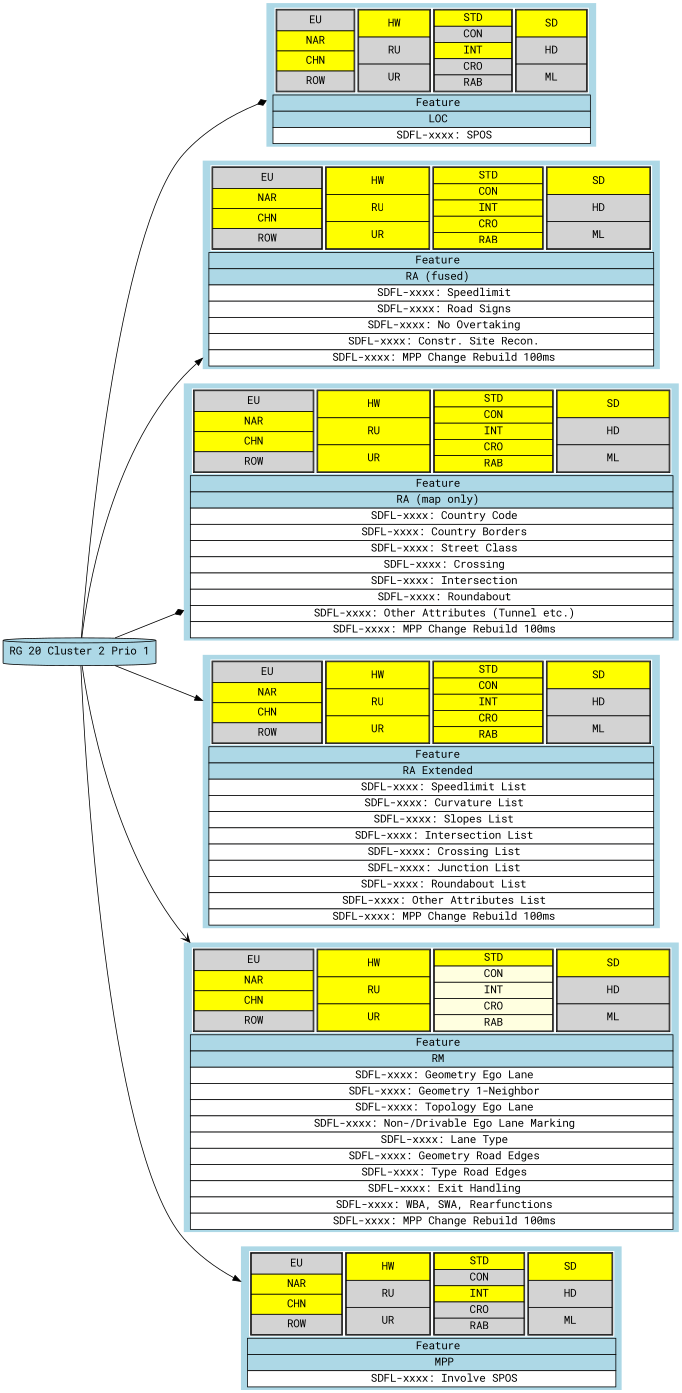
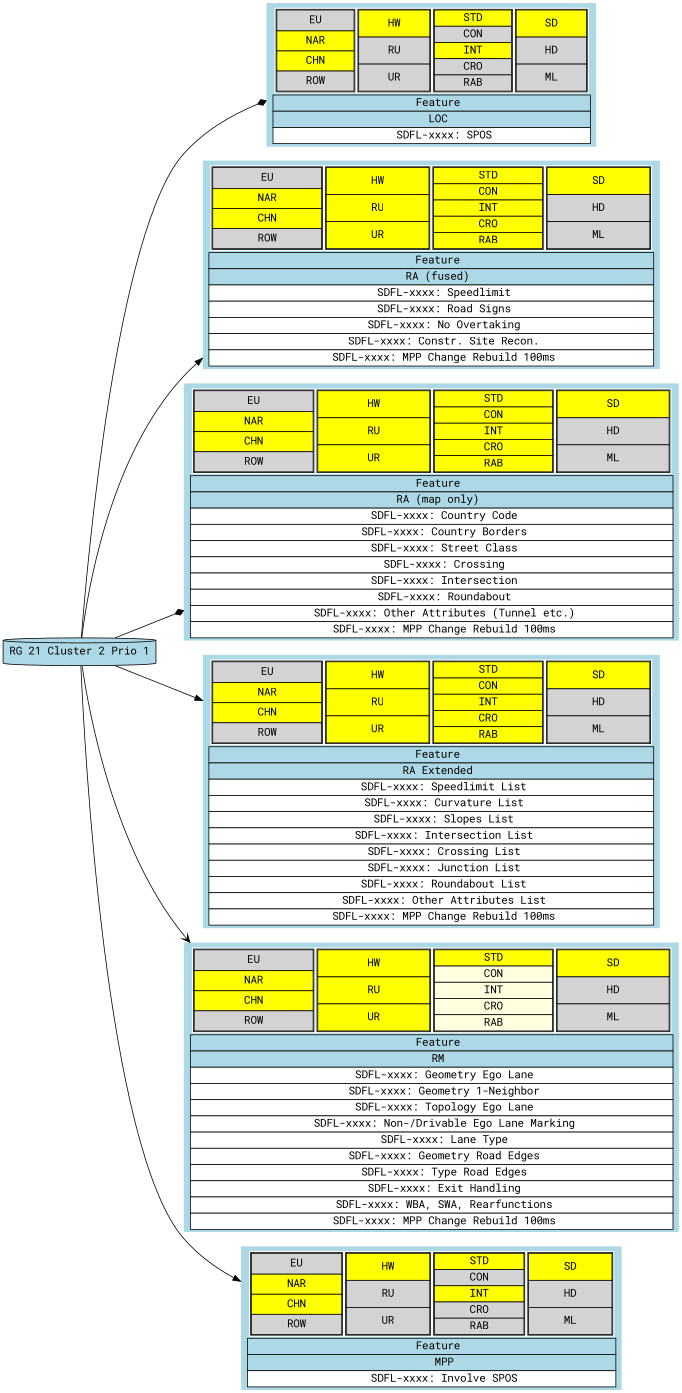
  digraph {
    color=lightgrey
    rankdir=LR
    style=filled
    fontname="Roboto Mono"
    node [fillcolor=lightblue shape=none style=filled fontname="Roboto Mono"]
    edge [arrowhead=normal fontname="Roboto Mono"]
    n1 [label=<<table border="0" cellspacing="0">               <tr><td><table border="0" cellspacing="0">                 <tr>                   <td port="market" border="0" bgcolor="white">                   <table border="1" cellspacing="0">                     <tr><td bgcolor="lightgrey">EU</td></tr>                     <tr><td bgcolor="yellow">NAR</td></tr>                     <tr><td bgcolor="yellow">CHN</td></tr>                     <tr><td bgcolor="lightgrey">ROW</td></tr>                   </table></td>                   <td port="scenario" border="0" bgcolor="white">                   <table border="1" cellspacing="0">                     <tr><td bgcolor="yellow">HW</td></tr>                     <tr><td bgcolor="lightgrey">RU</td></tr>                     <tr><td bgcolor="lightgrey">UR</td></tr>                   </table></td>                   <td port="subscenario" border="0" bgcolor="white">                   <table border="1" cellspacing="0">                     <tr><td bgcolor="yellow">STD</td></tr>                     <tr><td bgcolor="lightgrey">CON</td></tr>                     <tr><td bgcolor="yellow">INT</td></tr>                     <tr><td bgcolor="lightgrey">CRO</td></tr>                     <tr><td bgcolor="lightgrey">RAB</td></tr>                   </table></td>                   <td port="resolution" border="0" bgcolor="white">                   <table border="1" cellspacing="0">                     <tr><td bgcolor="yellow">SD</td></tr>                     <tr><td bgcolor="lightgrey">HD</td></tr>                     <tr><td bgcolor="lightgrey">ML</td></tr>                   </table></td>                 </tr>               </table></td></tr>               <tr>                 <td port="stereotype" border="1" bgcolor="lightblue">                   Feature                 </td>               </tr>               <tr>                 <td port="plugin" border="1" bgcolor="lightblue">                   LOC                 </td>               </tr>               <tr><td port="SDFL-xxxxx" border="1" bgcolor="white">                   SDFL-xxxx: SPOS               </td></tr>       </table>>]
    n2 [label=<<table border="0" cellspacing="0">               <tr><td><table border="0" cellspacing="0">                 <tr>                   <td port="market" border="0" bgcolor="white">                   <table border="1" cellspacing="0">                     <tr><td bgcolor="lightgrey">EU</td></tr>                     <tr><td bgcolor="yellow">NAR</td></tr>                     <tr><td bgcolor="yellow">CHN</td></tr>                     <tr><td bgcolor="lightgrey">ROW</td></tr>                   </table></td>                   <td port="scenario" border="0" bgcolor="white">                   <table border="1" cellspacing="0">                     <tr><td bgcolor="yellow">HW</td></tr>                     <tr><td bgcolor="yellow">RU</td></tr>                     <tr><td bgcolor="yellow">UR</td></tr>                   </table></td>                   <td port="subscenario" border="0" bgcolor="white">                   <table border="1" cellspacing="0">                     <tr><td bgcolor="yellow">STD</td></tr>                     <tr><td bgcolor="yellow">CON</td></tr>                     <tr><td bgcolor="yellow">INT</td></tr>                     <tr><td bgcolor="yellow">CRO</td></tr>                     <tr><td bgcolor="yellow">RAB</td></tr>                   </table></td>                   <td port="resolution" border="0" bgcolor="white">                   <table border="1" cellspacing="0">                     <tr><td bgcolor="yellow">SD</td></tr>                     <tr><td bgcolor="lightgrey">HD</td></tr>                     <tr><td bgcolor="lightgrey">ML</td></tr>                   </table></td>                 </tr>               </table></td></tr>               <tr>                 <td port="stereotype" border="1" bgcolor="lightblue">                   Feature                 </td>               </tr>               <tr>                 <td port="plugin" border="1" bgcolor="lightblue">                   RA (fused)                 </td>               </tr>               <tr><td port="SDFL-xxxxx" border="1" bgcolor="white">                   SDFL-xxxx: Speedlimit               </td></tr>               <tr><td port="SDFL-xxxxx" border="1" bgcolor="white">                   SDFL-xxxx: Road Signs               </td></tr>               <tr><td port="SDFL-xxxxx" border="1" bgcolor="white">                   SDFL-xxxx: No Overtaking               </td></tr>               <tr><td port="SDFL-xxxxx" border="1" bgcolor="white">                   SDFL-xxxx: Constr. Site Recon.               </td></tr>               <tr><td port="SDFL-xxxxx" border="1" bgcolor="white">                   SDFL-xxxx: MPP Change Rebuild 100ms               </td></tr>       </table>>]
    n3 [label=<<table border="0" cellspacing="0">               <tr><td><table border="0" cellspacing="0">                 <tr>                   <td port="market" border="0" bgcolor="white">                   <table border="1" cellspacing="0">                     <tr><td bgcolor="lightgrey">EU</td></tr>                     <tr><td bgcolor="yellow">NAR</td></tr>                     <tr><td bgcolor="yellow">CHN</td></tr>                     <tr><td bgcolor="lightgrey">ROW</td></tr>                   </table></td>                   <td port="scenario" border="0" bgcolor="white">                   <table border="1" cellspacing="0">                     <tr><td bgcolor="yellow">HW</td></tr>                     <tr><td bgcolor="yellow">RU</td></tr>                     <tr><td bgcolor="yellow">UR</td></tr>                   </table></td>                   <td port="subscenario" border="0" bgcolor="white">                   <table border="1" cellspacing="0">                     <tr><td bgcolor="yellow">STD</td></tr>                     <tr><td bgcolor="yellow">CON</td></tr>                     <tr><td bgcolor="yellow">INT</td></tr>                     <tr><td bgcolor="yellow">CRO</td></tr>                     <tr><td bgcolor="yellow">RAB</td></tr>                   </table></td>                   <td port="resolution" border="0" bgcolor="white">                   <table border="1" cellspacing="0">                     <tr><td bgcolor="yellow">SD</td></tr>                     <tr><td bgcolor="lightgrey">HD</td></tr>                     <tr><td bgcolor="lightgrey">ML</td></tr>                   </table></td>                 </tr>               </table></td></tr>               <tr>                 <td port="stereotype" border="1" bgcolor="lightblue">                   Feature                 </td>               </tr>               <tr>                 <td port="plugin" border="1" bgcolor="lightblue">                   RA (map only)                 </td>               </tr>               <tr><td port="SDFL-xxxxx" border="1" bgcolor="white">                   SDFL-xxxx: Country Code               </td></tr>               <tr><td port="SDFL-xxxxx" border="1" bgcolor="white">                   SDFL-xxxx: Country Borders               </td></tr>               <tr><td port="SDFL-xxxxx" border="1" bgcolor="white">                   SDFL-xxxx: Street Class               </td></tr>               <tr><td port="SDFL-xxxxx" border="1" bgcolor="white">                   SDFL-xxxx: Crossing               </td></tr>               <tr><td port="SDFL-xxxxx" border="1" bgcolor="white">                   SDFL-xxxx: Intersection               </td></tr>               <tr><td port="SDFL-xxxxx" border="1" bgcolor="white">                   SDFL-xxxx: Roundabout               </td></tr>               <tr><td port="SDFL-xxxxx" border="1" bgcolor="white">                   SDFL-xxxx: Other Attributes (Tunnel etc.)               </td></tr>               <tr><td port="SDFL-xxxxx" border="1" bgcolor="white">                   SDFL-xxxx: MPP Change Rebuild 100ms               </td></tr>       </table>>]
    n4 [label=<<table border="0" cellspacing="0">               <tr><td><table border="0" cellspacing="0">                 <tr>                   <td port="market" border="0" bgcolor="white">                   <table border="1" cellspacing="0">                     <tr><td bgcolor="lightgrey">EU</td></tr>                     <tr><td bgcolor="yellow">NAR</td></tr>                     <tr><td bgcolor="yellow">CHN</td></tr>                     <tr><td bgcolor="lightgrey">ROW</td></tr>                   </table></td>                   <td port="scenario" border="0" bgcolor="white">                   <table border="1" cellspacing="0">                     <tr><td bgcolor="yellow">HW</td></tr>                     <tr><td bgcolor="yellow">RU</td></tr>                     <tr><td bgcolor="yellow">UR</td></tr>                   </table></td>                   <td port="subscenario" border="0" bgcolor="white">                   <table border="1" cellspacing="0">                     <tr><td bgcolor="yellow">STD</td></tr>                     <tr><td bgcolor="yellow">CON</td></tr>                     <tr><td bgcolor="yellow">INT</td></tr>                     <tr><td bgcolor="yellow">CRO</td></tr>                     <tr><td bgcolor="yellow">RAB</td></tr>                   </table></td>                   <td port="resolution" border="0" bgcolor="white">                   <table border="1" cellspacing="0">                     <tr><td bgcolor="yellow">SD</td></tr>                     <tr><td bgcolor="lightgrey">HD</td></tr>                     <tr><td bgcolor="lightgrey">ML</td></tr>                   </table></td>                 </tr>               </table></td></tr>               <tr>                 <td port="stereotype" border="1" bgcolor="lightblue">                   Feature                 </td>               </tr>               <tr>                 <td port="plugin" border="1" bgcolor="lightblue">                   RA Extended                 </td>               </tr>               <tr><td port="SDFL-xxxxx" border="1" bgcolor="white">                   SDFL-xxxx: Speedlimit List               </td></tr>               <tr><td port="SDFL-xxxxx" border="1" bgcolor="white">                   SDFL-xxxx: Curvature List               </td></tr>               <tr><td port="SDFL-xxxxx" border="1" bgcolor="white">                   SDFL-xxxx: Slopes List               </td></tr>               <tr><td port="SDFL-xxxxx" border="1" bgcolor="white">                   SDFL-xxxx: Intersection List               </td></tr>               <tr><td port="SDFL-xxxxx" border="1" bgcolor="white">                   SDFL-xxxx: Crossing List               </td></tr>               <tr><td port="SDFL-xxxxx" border="1" bgcolor="white">                   SDFL-xxxx: Junction List               </td></tr>               <tr><td port="SDFL-xxxxx" border="1" bgcolor="white">                   SDFL-xxxx: Roundabout List               </td></tr>               <tr><td port="SDFL-xxxxx" border="1" bgcolor="white">                   SDFL-xxxx: Other Attributes List               </td></tr>               <tr><td port="SDFL-xxxxx" border="1" bgcolor="white">                   SDFL-xxxx: MPP Change Rebuild 100ms               </td></tr>       </table>>]
    n5 [label=<<table border="0" cellspacing="0">               <tr><td><table border="0" cellspacing="0">                 <tr>                   <td port="market" border="0" bgcolor="white">                   <table border="1" cellspacing="0">                     <tr><td bgcolor="lightgrey">EU</td></tr>                     <tr><td bgcolor="yellow">NAR</td></tr>                     <tr><td bgcolor="yellow">CHN</td></tr>                     <tr><td bgcolor="lightgrey">ROW</td></tr>                   </table></td>                   <td port="scenario" border="0" bgcolor="white">                   <table border="1" cellspacing="0">                     <tr><td bgcolor="yellow">HW</td></tr>                     <tr><td bgcolor="yellow">RU</td></tr>                     <tr><td bgcolor="yellow">UR</td></tr>                   </table></td>                   <td port="subscenario" border="0" bgcolor="white">                   <table border="1" cellspacing="0">                     <tr><td bgcolor="yellow">STD</td></tr>                     <tr><td bgcolor="lightyellow">CON</td></tr>                     <tr><td bgcolor="lightyellow">INT</td></tr>                     <tr><td bgcolor="lightyellow">CRO</td></tr>                     <tr><td bgcolor="lightyellow">RAB</td></tr>                   </table></td>                   <td port="resolution" border="0" bgcolor="white">                   <table border="1" cellspacing="0">                     <tr><td bgcolor="yellow">SD</td></tr>                     <tr><td bgcolor="lightgrey">HD</td></tr>                     <tr><td bgcolor="lightgrey">ML</td></tr>                   </table></td>                 </tr>               </table></td></tr>               <tr>                 <td port="stereotype" border="1" bgcolor="lightblue">                   Feature                 </td>               </tr>               <tr>                 <td port="plugin" border="1" bgcolor="lightblue">                   RM                 </td>               </tr>               <tr><td port="SDFL-xxxxx" border="1" bgcolor="white">                   SDFL-xxxx: Geometry Ego Lane               </td></tr>               <tr><td port="SDFL-xxxxx" border="1" bgcolor="white">                   SDFL-xxxx: Geometry 1-Neighbor               </td></tr>               <tr><td port="SDFL-xxxxx" border="1" bgcolor="white">                   SDFL-xxxx: Topology Ego Lane               </td></tr>               <tr><td port="SDFL-xxxxx" border="1" bgcolor="white">                   SDFL-xxxx: Non-/Drivable Ego Lane Marking               </td></tr>               <tr><td port="SDFL-xxxxx" border="1" bgcolor="white">                   SDFL-xxxx: Lane Type               </td></tr>               <tr><td port="SDFL-xxxxx" border="1" bgcolor="white">                   SDFL-xxxx: Geometry Road Edges               </td></tr>               <tr><td port="SDFL-xxxxx" border="1" bgcolor="white">                   SDFL-xxxx: Type Road Edges               </td></tr>               <tr><td port="SDFL-xxxxx" border="1" bgcolor="white">                   SDFL-xxxx: Exit Handling               </td></tr>               <tr><td port="SDFL-xxxxx" border="1" bgcolor="white">                   SDFL-xxxx: WBA, SWA, Rearfunctions               </td></tr>               <tr><td port="SDFL-xxxxx" border="1" bgcolor="white">                   SDFL-xxxx: MPP Change Rebuild 100ms               </td></tr>       </table>>]
    n6 [label=<<table border="0" cellspacing="0">               <tr><td><table border="0" cellspacing="0">                 <tr>                   <td port="market" border="0" bgcolor="white">                   <table border="1" cellspacing="0">                     <tr><td bgcolor="lightgrey">EU</td></tr>                     <tr><td bgcolor="yellow">NAR</td></tr>                     <tr><td bgcolor="yellow">CHN</td></tr>                     <tr><td bgcolor="lightgrey">ROW</td></tr>                   </table></td>                   <td port="scenario" border="0" bgcolor="white">                   <table border="1" cellspacing="0">                     <tr><td bgcolor="yellow">HW</td></tr>                     <tr><td bgcolor="lightgrey">RU</td></tr>                     <tr><td bgcolor="lightgrey">UR</td></tr>                   </table></td>                   <td port="subscenario" border="0" bgcolor="white">                   <table border="1" cellspacing="0">                     <tr><td bgcolor="yellow">STD</td></tr>                     <tr><td bgcolor="lightgrey">CON</td></tr>                     <tr><td bgcolor="yellow">INT</td></tr>                     <tr><td bgcolor="lightgrey">CRO</td></tr>                     <tr><td bgcolor="lightgrey">RAB</td></tr>                   </table></td>                   <td port="resolution" border="0" bgcolor="white">                   <table border="1" cellspacing="0">                     <tr><td bgcolor="yellow">SD</td></tr>                     <tr><td bgcolor="lightgrey">HD</td></tr>                     <tr><td bgcolor="lightgrey">ML</td></tr>                   </table></td>                 </tr>               </table></td></tr>               <tr>                 <td port="stereotype" border="1" bgcolor="lightblue">                   Feature                 </td>               </tr>               <tr>                 <td port="plugin" border="1" bgcolor="lightblue">                     MPP                 </td>               </tr>               <tr><td port="SDFL-xxxxx" border="1" bgcolor="white">                   SDFL-xxxx: Involve SPOS               </td></tr>       </table>>]
-   n7 [label="RG 20 Cluster 2 Prio 1" shape=cylinder]
+   n7 [label="RG 21 Cluster 2 Prio 1" shape=cylinder]
    n7 -> n1 [arrowhead=diamond]
    n7 -> n2
    n7 -> n3 [arrowhead=diamond]
    n7 -> n4
    n7 -> n5 [arrowhead=vee]
    n7 -> n6
  }
